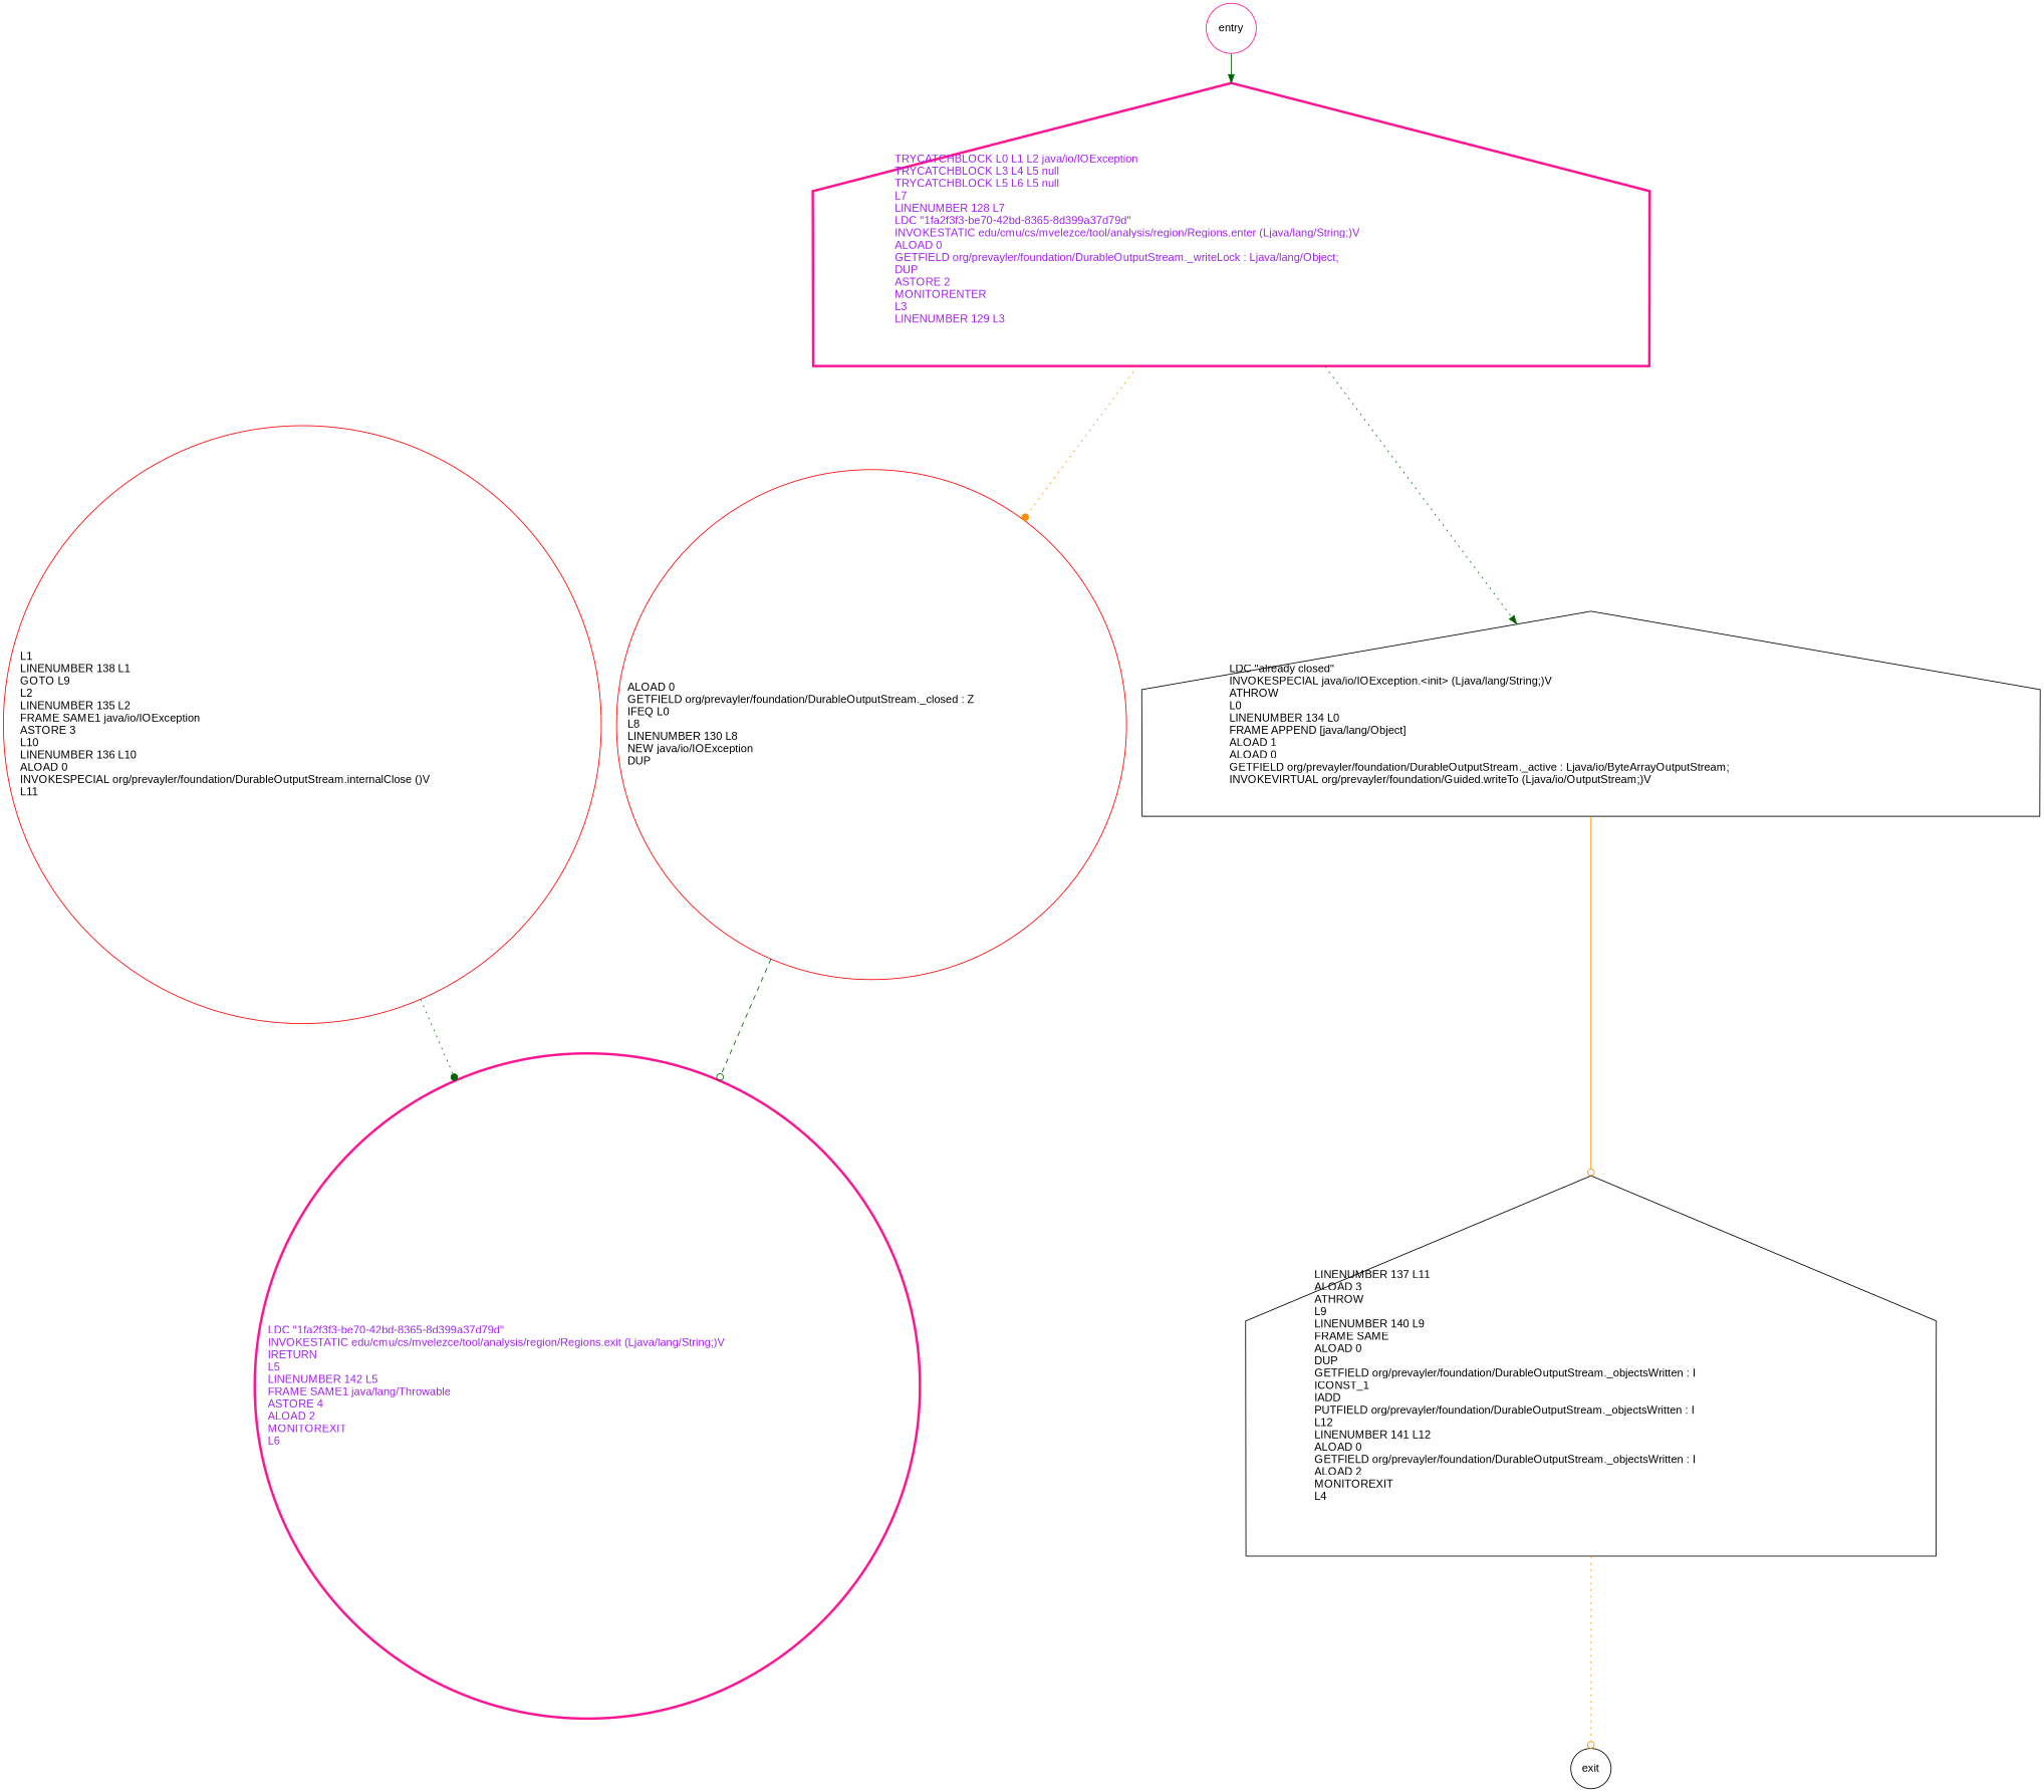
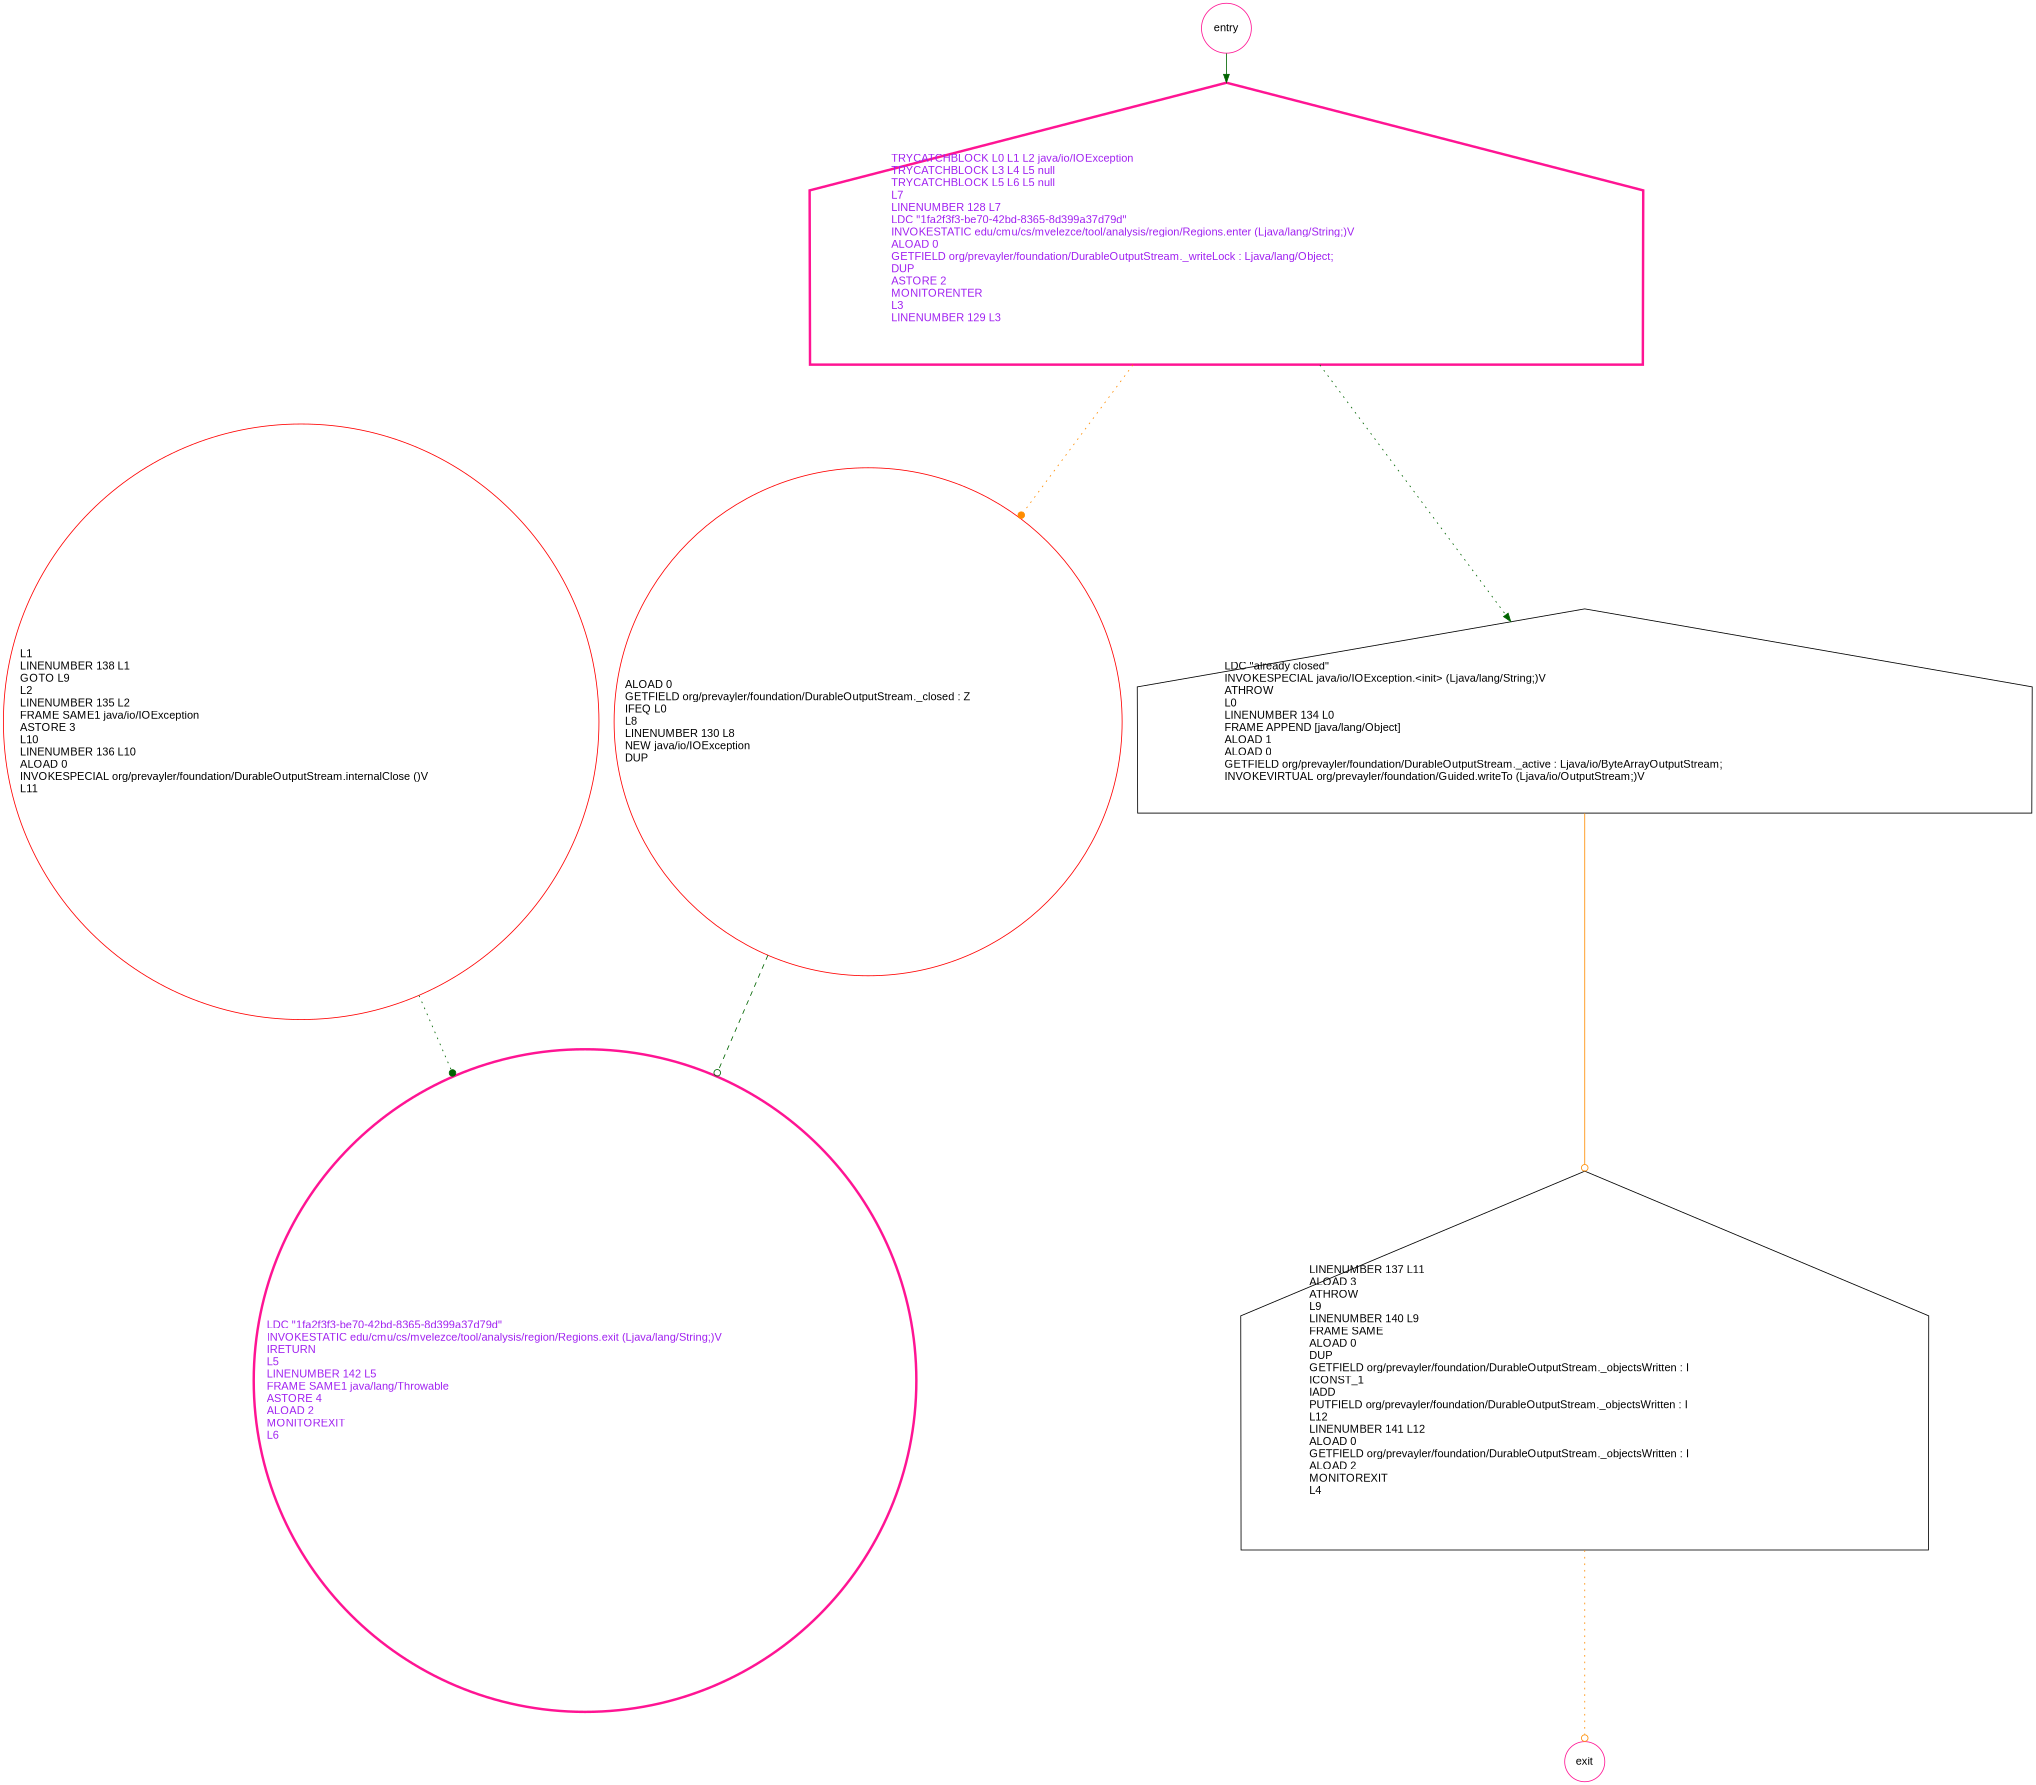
  digraph {
    fontname="Liberation Sans"
    node [shape=circle color=black fontname="Liberation Sans"]
    edge [color=darkgreen style=dotted arrowhead=odot fontname="Liberation Sans"]
    n1 [label="LINENUMBER 137 L11\lALOAD 3\lATHROW\lL9\lLINENUMBER 140 L9\lFRAME SAME\lALOAD 0\lDUP\lGETFIELD org/prevayler/foundation/DurableOutputStream._objectsWritten : I\lICONST_1\lIADD\lPUTFIELD org/prevayler/foundation/DurableOutputStream._objectsWritten : I\lL12\lLINENUMBER 141 L12\lALOAD 0\lGETFIELD org/prevayler/foundation/DurableOutputStream._objectsWritten : I\lALOAD 2\lMONITOREXIT\lL4\l" shape=house]
-   exit
+   exit [color=deeppink]
    n3 [label="LDC \"already closed\"\lINVOKESPECIAL java/io/IOException.\<init\> (Ljava/lang/String;)V\lATHROW\lL0\lLINENUMBER 134 L0\lFRAME APPEND [java/lang/Object]\lALOAD 1\lALOAD 0\lGETFIELD org/prevayler/foundation/DurableOutputStream._active : Ljava/io/ByteArrayOutputStream;\lINVOKEVIRTUAL org/prevayler/foundation/Guided.writeTo (Ljava/io/OutputStream;)V\l" shape=house]
    n4 [label="L1\lLINENUMBER 138 L1\lGOTO L9\lL2\lLINENUMBER 135 L2\lFRAME SAME1 java/io/IOException\lASTORE 3\lL10\lLINENUMBER 136 L10\lALOAD 0\lINVOKESPECIAL org/prevayler/foundation/DurableOutputStream.internalClose ()V\lL11\l" color=red]
    n5 [color=deeppink fontcolor=purple label="LDC \"1fa2f3f3-be70-42bd-8365-8d399a37d79d\"\lINVOKESTATIC edu/cmu/cs/mvelezce/tool/analysis/region/Regions.exit (Ljava/lang/String;)V\lIRETURN\lL5\lLINENUMBER 142 L5\lFRAME SAME1 java/lang/Throwable\lASTORE 4\lALOAD 2\lMONITOREXIT\lL6\l" penwidth=3]
    n6 [label="ALOAD 0\lGETFIELD org/prevayler/foundation/DurableOutputStream._closed : Z\lIFEQ L0\lL8\lLINENUMBER 130 L8\lNEW java/io/IOException\lDUP\l" color=red]
    n7 [color=deeppink fontcolor=purple label="TRYCATCHBLOCK L0 L1 L2 java/io/IOException\lTRYCATCHBLOCK L3 L4 L5 null\lTRYCATCHBLOCK L5 L6 L5 null\lL7\lLINENUMBER 128 L7\lLDC \"1fa2f3f3-be70-42bd-8365-8d399a37d79d\"\lINVOKESTATIC edu/cmu/cs/mvelezce/tool/analysis/region/Regions.enter (Ljava/lang/String;)V\lALOAD 0\lGETFIELD org/prevayler/foundation/DurableOutputStream._writeLock : Ljava/lang/Object;\lDUP\lASTORE 2\lMONITORENTER\lL3\lLINENUMBER 129 L3\l" penwidth=3 shape=house]
    entry [color=deeppink]
    n1 -> exit [color=darkorange]
    n3 -> n1 [color=darkorange style=solid]
    n4 -> n5 [arrowhead=dot]
    n6 -> n5 [style=dashed]
    n7 -> n3 [arrowhead=normal]
    n7 -> n6 [color=darkorange arrowhead=dot]
    entry -> n7 [style=solid arrowhead=normal]
  }
